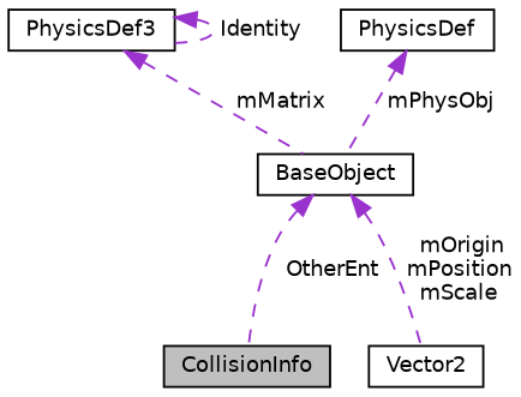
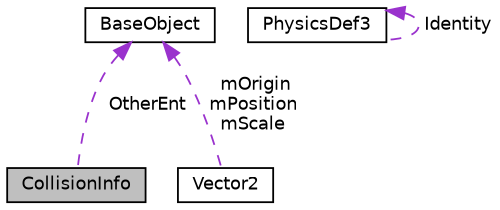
  digraph {
    node [color=black fillcolor=white fontname=Helvetica fontsize=10 shape=record style=filled]
    edge [color=darkorchid3 dir=back fontname=Helvetica fontsize=10 labelfontname=Helvetica labelfontsize=10 style=dashed]
    n1 [fillcolor=grey75 fontcolor=black height=0.2 label=CollisionInfo width=0.4]
    n2 [height=0.2 label=BaseObject width=0.4]
    n3 [height=0.2 label=Vector2 width=0.4]
    n4 [height=0.2 label=PhysicsDef3 width=0.4]
-   n5 [height=0.2 label=PhysicsDef width=0.4]
    n2 -> n1 [label=" OtherEnt"]
    n2 -> n3 [label=" mOrigin\nmPosition\nmScale"]
-   n4 -> n2 [label=" mMatrix"]
    n4 -> n4 [label=" Identity"]
-   n5 -> n2 [label=" mPhysObj"]
  }
